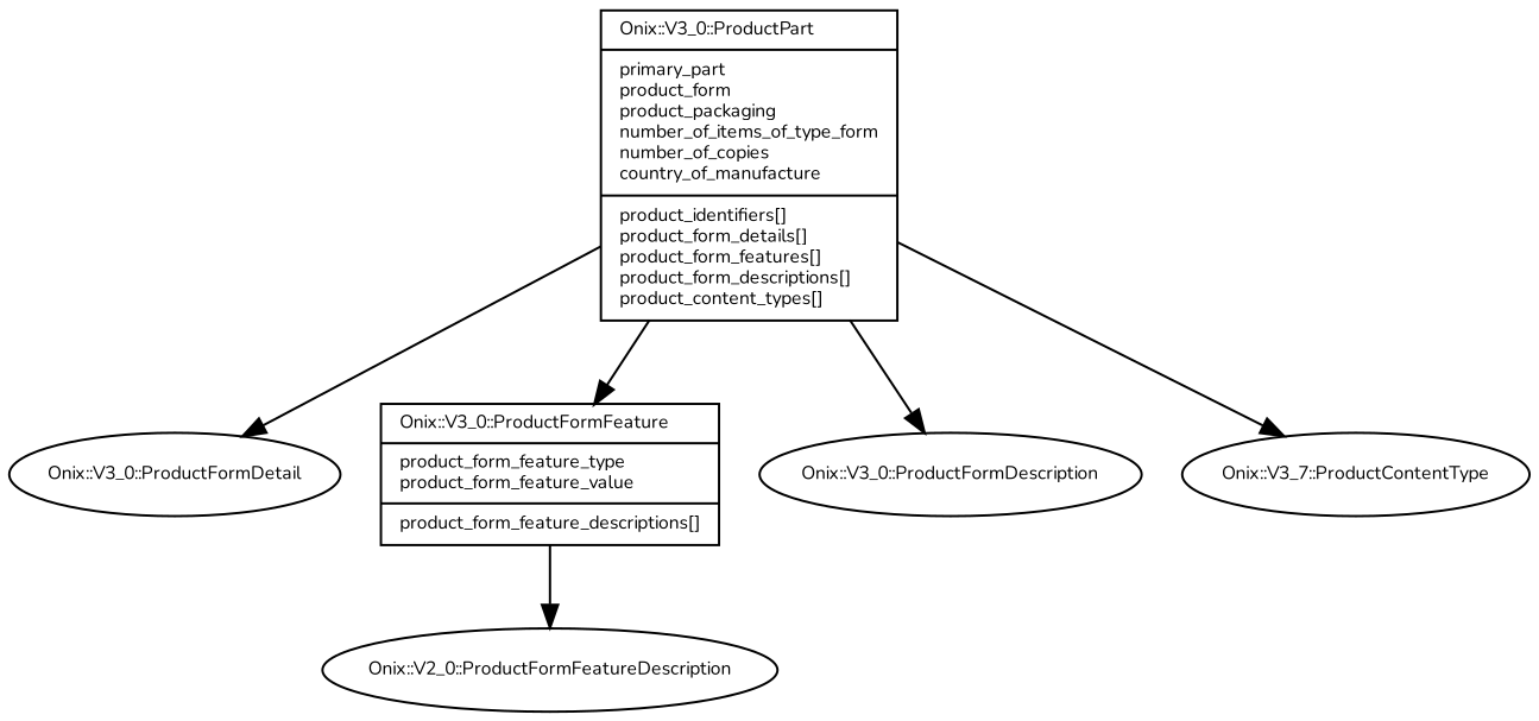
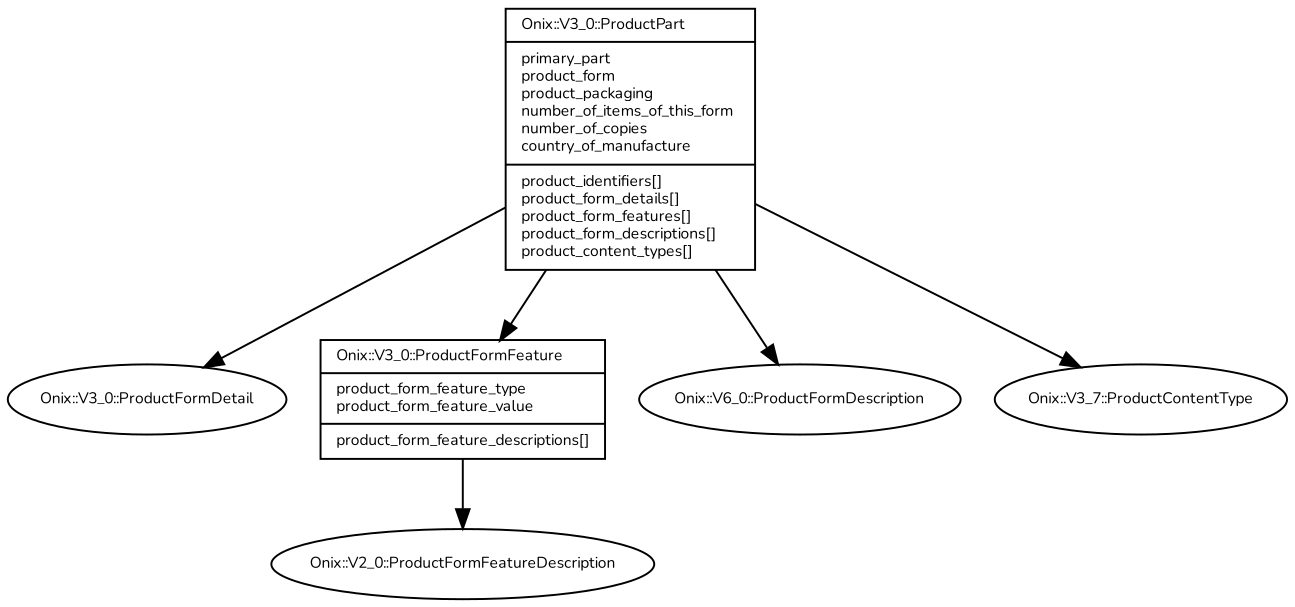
  digraph {
    fontname=Nunito
    fontsize=8
    node [fontname=Nunito fontsize=8 shape=oval]
    edge [arrowhead=normal fontname=Nunito fontsize=8]
-   n1 [label="{Onix::V3_0::ProductPart\l|primary_part\lproduct_form\lproduct_packaging\lnumber_of_items_of_type_form\lnumber_of_copies\lcountry_of_manufacture\l|product_identifiers[]\lproduct_form_details[]\lproduct_form_features[]\lproduct_form_descriptions[]\lproduct_content_types[]\l}" shape=record]
+   n1 [label="{Onix::V3_0::ProductPart\l|primary_part\lproduct_form\lproduct_packaging\lnumber_of_items_of_this_form\lnumber_of_copies\lcountry_of_manufacture\l|product_identifiers[]\lproduct_form_details[]\lproduct_form_features[]\lproduct_form_descriptions[]\lproduct_content_types[]\l}" shape=record]
    n2 [label="Onix::V3_0::ProductFormDetail"]
    n3 [label="{Onix::V3_0::ProductFormFeature\l|product_form_feature_type\lproduct_form_feature_value\l|product_form_feature_descriptions[]\l}" shape=record]
-   n4 [label="Onix::V3_0::ProductFormDescription"]
+   n4 [label="Onix::V6_0::ProductFormDescription"]
    n5 [label="Onix::V3_7::ProductContentType"]
    n6 [label="Onix::V2_0::ProductFormFeatureDescription"]
    n1 -> n2
    n1 -> n3
    n1 -> n4
    n1 -> n5
    n3 -> n6
  }
